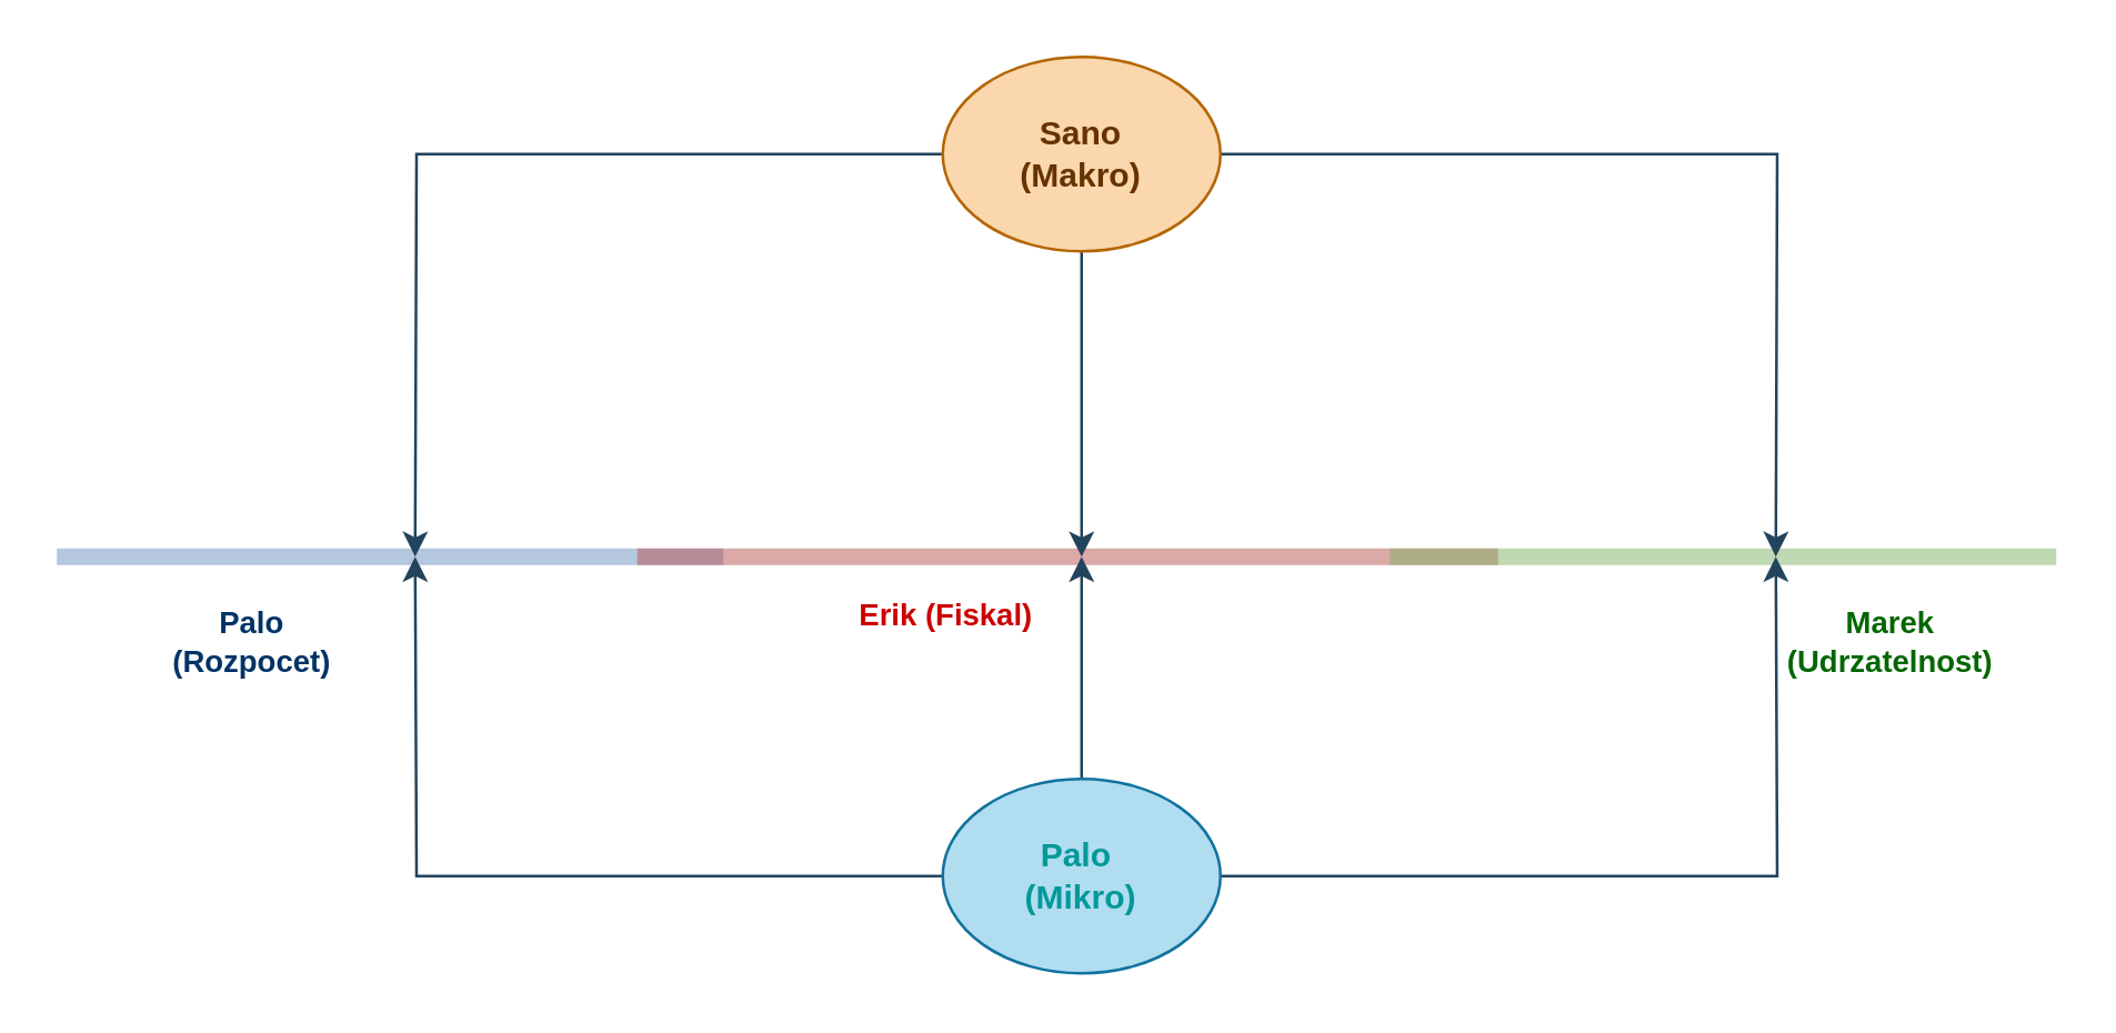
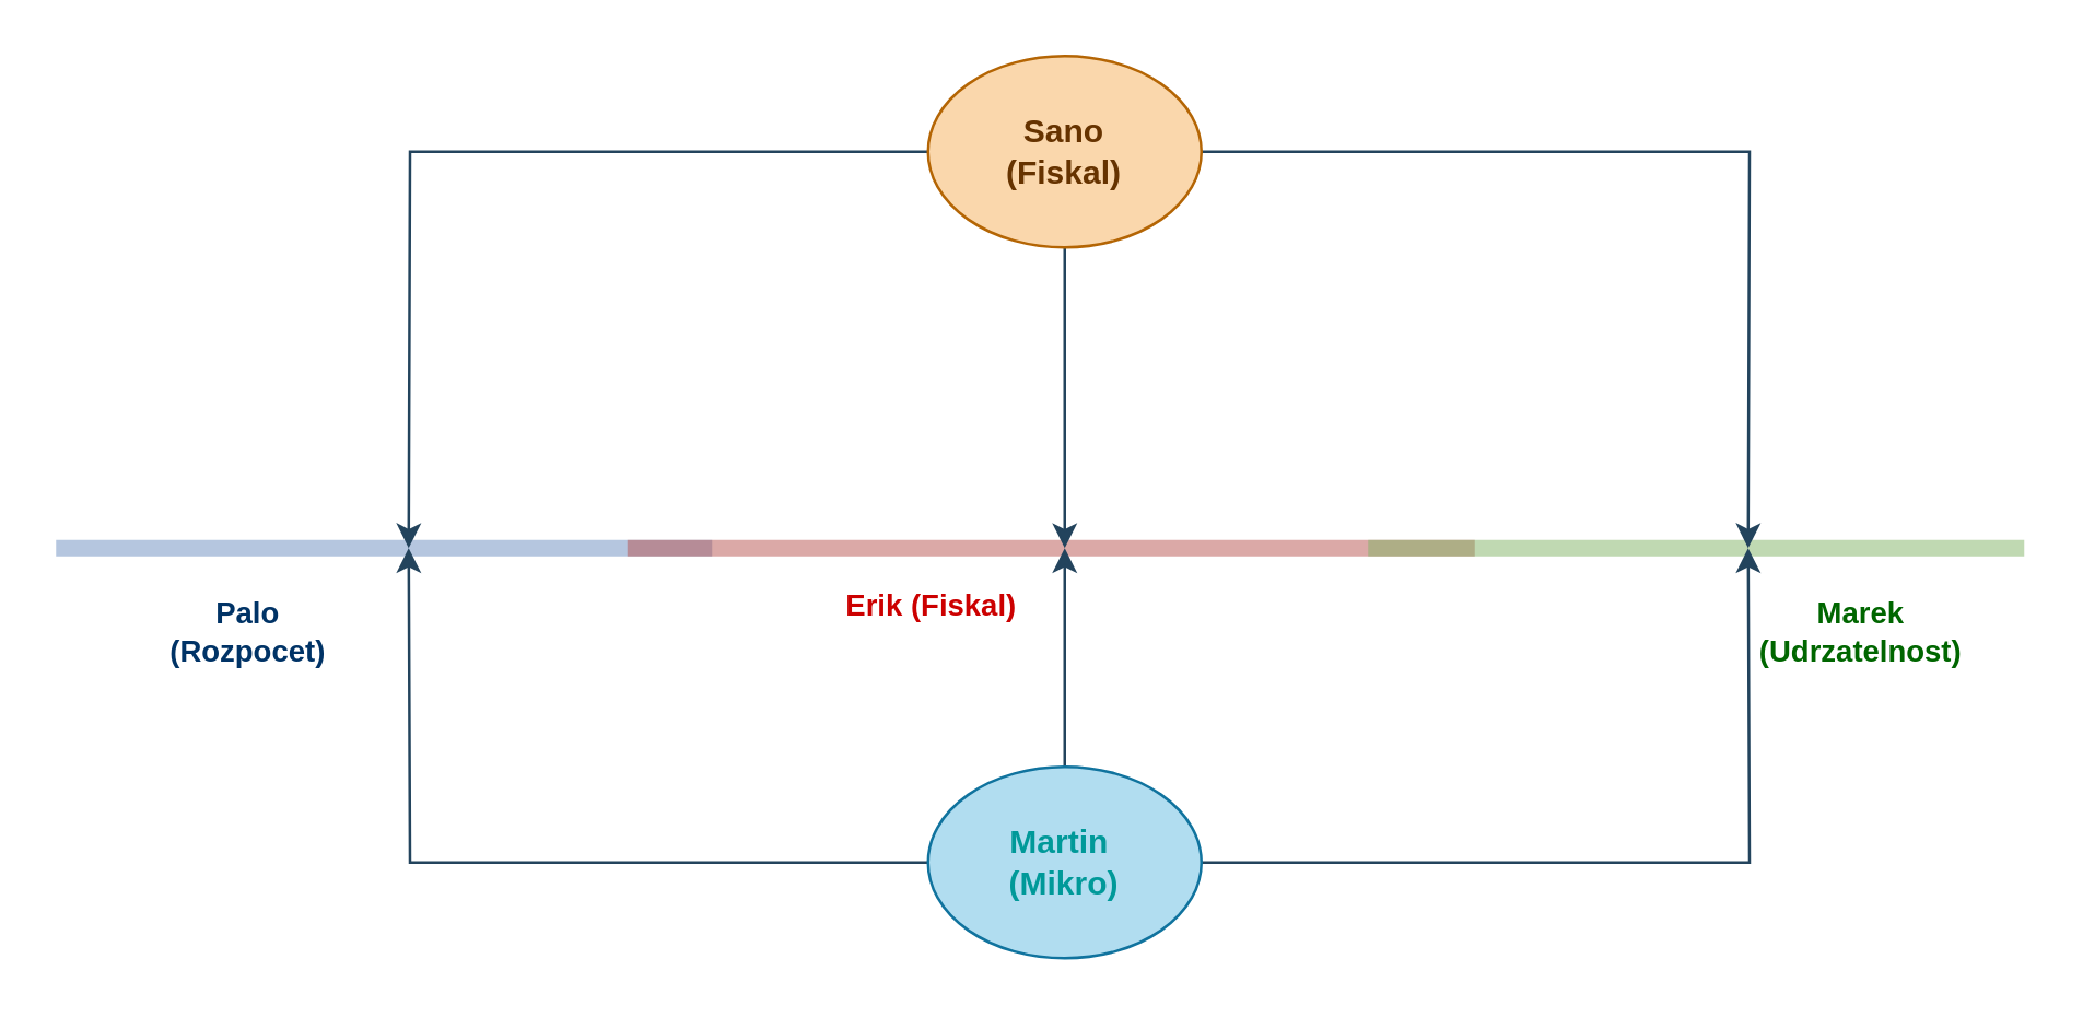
  <mxCell id="0" />
  <mxCell id="1" parent="0" />
  <mxCell id="2" value="" style="endArrow=none;html=1;rounded=0;fillColor=#dae8fc;strokeColor=#6c8ebf;strokeWidth=6;opacity=50;" edge="1" parent="1"><mxGeometry width="50" height="50" relative="1" as="geometry"><mxPoint x="20" y="200" as="sourcePoint" /><mxPoint x="260" y="200" as="targetPoint" /></mxGeometry></mxCell>
  <mxCell id="3" value="&lt;font color=&quot;#003366&quot;&gt;&lt;b&gt;Palo &lt;br&gt;(Rozpocet)&lt;/b&gt;&lt;/font&gt;" style="edgeLabel;html=1;align=center;verticalAlign=middle;resizable=0;points=[];labelBackgroundColor=none;" vertex="1" connectable="0" parent="2"><mxGeometry x="-0.452" relative="1" as="geometry"><mxPoint x="3" y="30" as="offset" /></mxGeometry></mxCell>
  <mxCell id="4" value="" style="endArrow=none;html=1;rounded=0;fillColor=#f8cecc;strokeColor=#b85450;strokeWidth=6;opacity=50;" edge="1" parent="1"><mxGeometry width="50" height="50" relative="1" as="geometry"><mxPoint x="229" y="200" as="sourcePoint" /><mxPoint x="539" y="200" as="targetPoint" /></mxGeometry></mxCell>
  <mxCell id="5" value="Erik (Fiskal)" style="edgeLabel;html=1;align=center;verticalAlign=middle;resizable=0;points=[];fontColor=#CC0000;fontStyle=1;labelBackgroundColor=none;" vertex="1" connectable="0" parent="4"><mxGeometry x="-0.266" y="-1" relative="1" as="geometry"><mxPoint x="-4" y="19" as="offset" /></mxGeometry></mxCell>
  <mxCell id="6" value="" style="endArrow=none;html=1;rounded=0;fillColor=#d5e8d4;strokeColor=#82b366;strokeWidth=6;opacity=50;fontStyle=1" edge="1" parent="1"><mxGeometry width="50" height="50" relative="1" as="geometry"><mxPoint x="500" y="200" as="sourcePoint" /><mxPoint x="740" y="200" as="targetPoint" /></mxGeometry></mxCell>
  <mxCell id="7" value="Marek &lt;br&gt;(Udrzatelnost)" style="edgeLabel;html=1;align=center;verticalAlign=middle;resizable=0;points=[];fontStyle=1;fontColor=#006600;labelBackgroundColor=none;" vertex="1" connectable="0" parent="6"><mxGeometry x="0.49" y="-3" relative="1" as="geometry"><mxPoint y="27" as="offset" /></mxGeometry></mxCell>
  <mxCell id="8" style="edgeStyle=orthogonalEdgeStyle;rounded=0;orthogonalLoop=1;jettySize=auto;html=1;fontColor=#878787;fillColor=#bac8d3;strokeColor=#23445d;" edge="1" parent="1" source="11"><mxGeometry relative="1" as="geometry"><mxPoint x="149" y="200" as="targetPoint" /></mxGeometry></mxCell>
  <mxCell id="9" style="edgeStyle=orthogonalEdgeStyle;rounded=0;orthogonalLoop=1;jettySize=auto;html=1;fontColor=#878787;fillColor=#bac8d3;strokeColor=#23445d;" edge="1" parent="1" source="11"><mxGeometry relative="1" as="geometry"><mxPoint x="389" y="200" as="targetPoint" /></mxGeometry></mxCell>
  <mxCell id="10" style="edgeStyle=orthogonalEdgeStyle;rounded=0;orthogonalLoop=1;jettySize=auto;html=1;fontColor=#878787;fillColor=#bac8d3;strokeColor=#23445d;" edge="1" parent="1" source="11"><mxGeometry relative="1" as="geometry"><mxPoint x="639" y="200" as="targetPoint" /></mxGeometry></mxCell>
- <mxCell id="11" value="Sano&lt;br&gt;(Makro)" style="ellipse;whiteSpace=wrap;html=1;fillColor=#fad7ac;strokeColor=#b46504;fontColor=#663300;fontStyle=1" vertex="1" parent="1"><mxGeometry x="339" y="20" width="100" height="70" as="geometry" /></mxCell>
+ <mxCell id="11" value="Sano&lt;br&gt;(Fiskal)" style="ellipse;whiteSpace=wrap;html=1;fillColor=#fad7ac;strokeColor=#b46504;fontColor=#663300;fontStyle=1" vertex="1" parent="1"><mxGeometry x="339" y="20" width="100" height="70" as="geometry" /></mxCell>
  <mxCell id="12" style="edgeStyle=orthogonalEdgeStyle;rounded=0;orthogonalLoop=1;jettySize=auto;html=1;fillColor=#bac8d3;strokeColor=#23445d;" edge="1" parent="1" source="15"><mxGeometry relative="1" as="geometry"><mxPoint x="639" y="200" as="targetPoint" /></mxGeometry></mxCell>
  <mxCell id="13" style="edgeStyle=orthogonalEdgeStyle;rounded=0;orthogonalLoop=1;jettySize=auto;html=1;fillColor=#bac8d3;strokeColor=#23445d;" edge="1" parent="1" source="15"><mxGeometry relative="1" as="geometry"><mxPoint x="389" y="200" as="targetPoint" /></mxGeometry></mxCell>
  <mxCell id="14" style="edgeStyle=orthogonalEdgeStyle;rounded=0;orthogonalLoop=1;jettySize=auto;html=1;fillColor=#bac8d3;strokeColor=#23445d;" edge="1" parent="1" source="15"><mxGeometry relative="1" as="geometry"><mxPoint x="149" y="200" as="targetPoint" /></mxGeometry></mxCell>
- <mxCell id="15" value="Palo&amp;nbsp;&lt;br&gt;(Mikro)" style="ellipse;whiteSpace=wrap;html=1;fillColor=#b1ddf0;strokeColor=#10739e;fontColor=#009999;fontStyle=1" vertex="1" parent="1"><mxGeometry x="339" y="280" width="100" height="70" as="geometry" /></mxCell>
+ <mxCell id="15" value="Martin&amp;nbsp;&lt;br&gt;(Mikro)" style="ellipse;whiteSpace=wrap;html=1;fillColor=#b1ddf0;strokeColor=#10739e;fontColor=#009999;fontStyle=1" vertex="1" parent="1"><mxGeometry x="339" y="280" width="100" height="70" as="geometry" /></mxCell>
